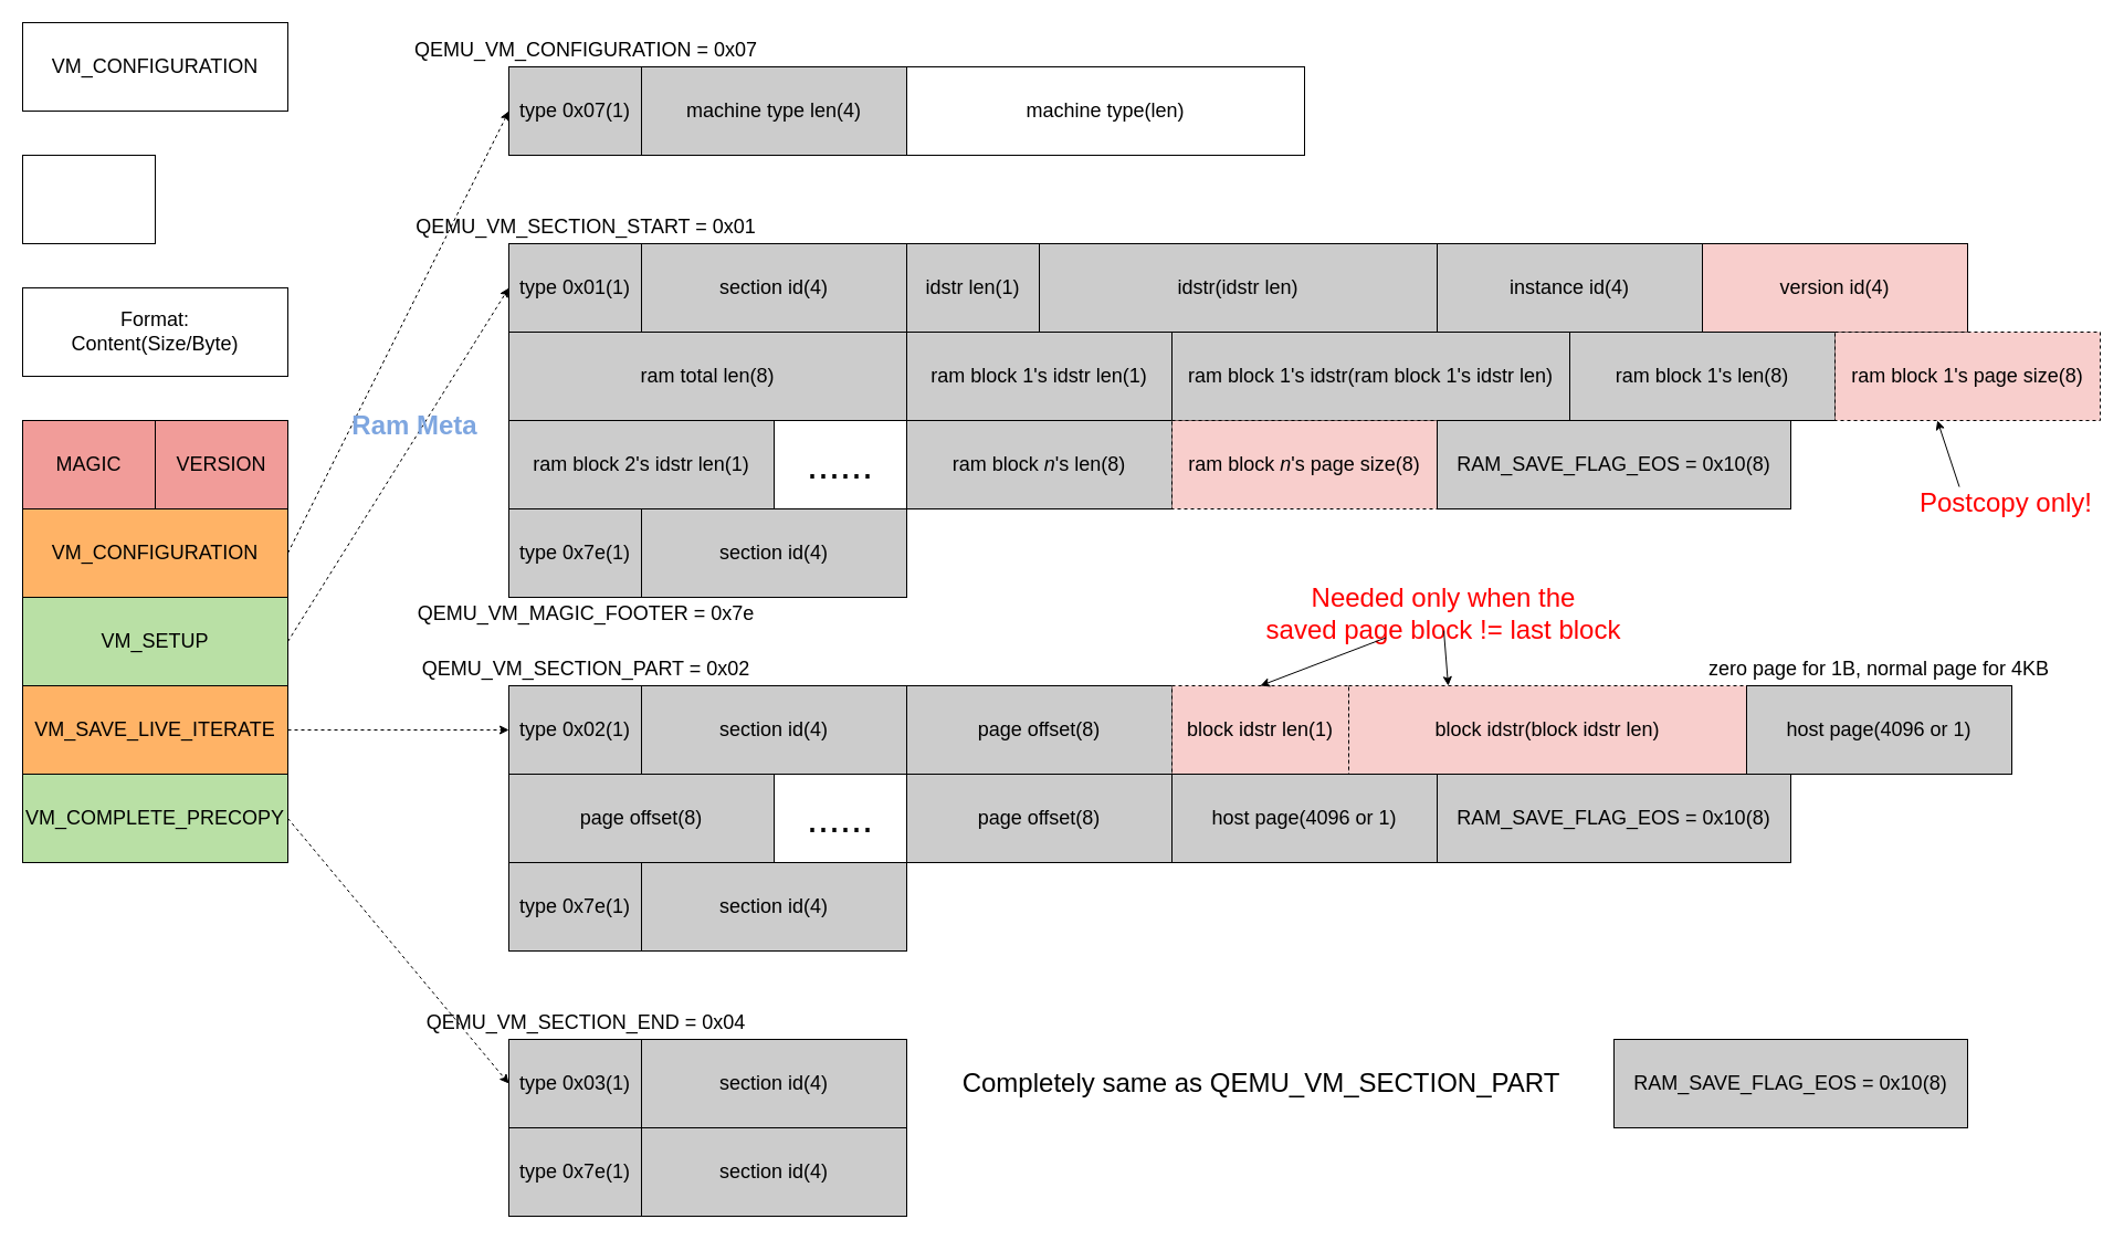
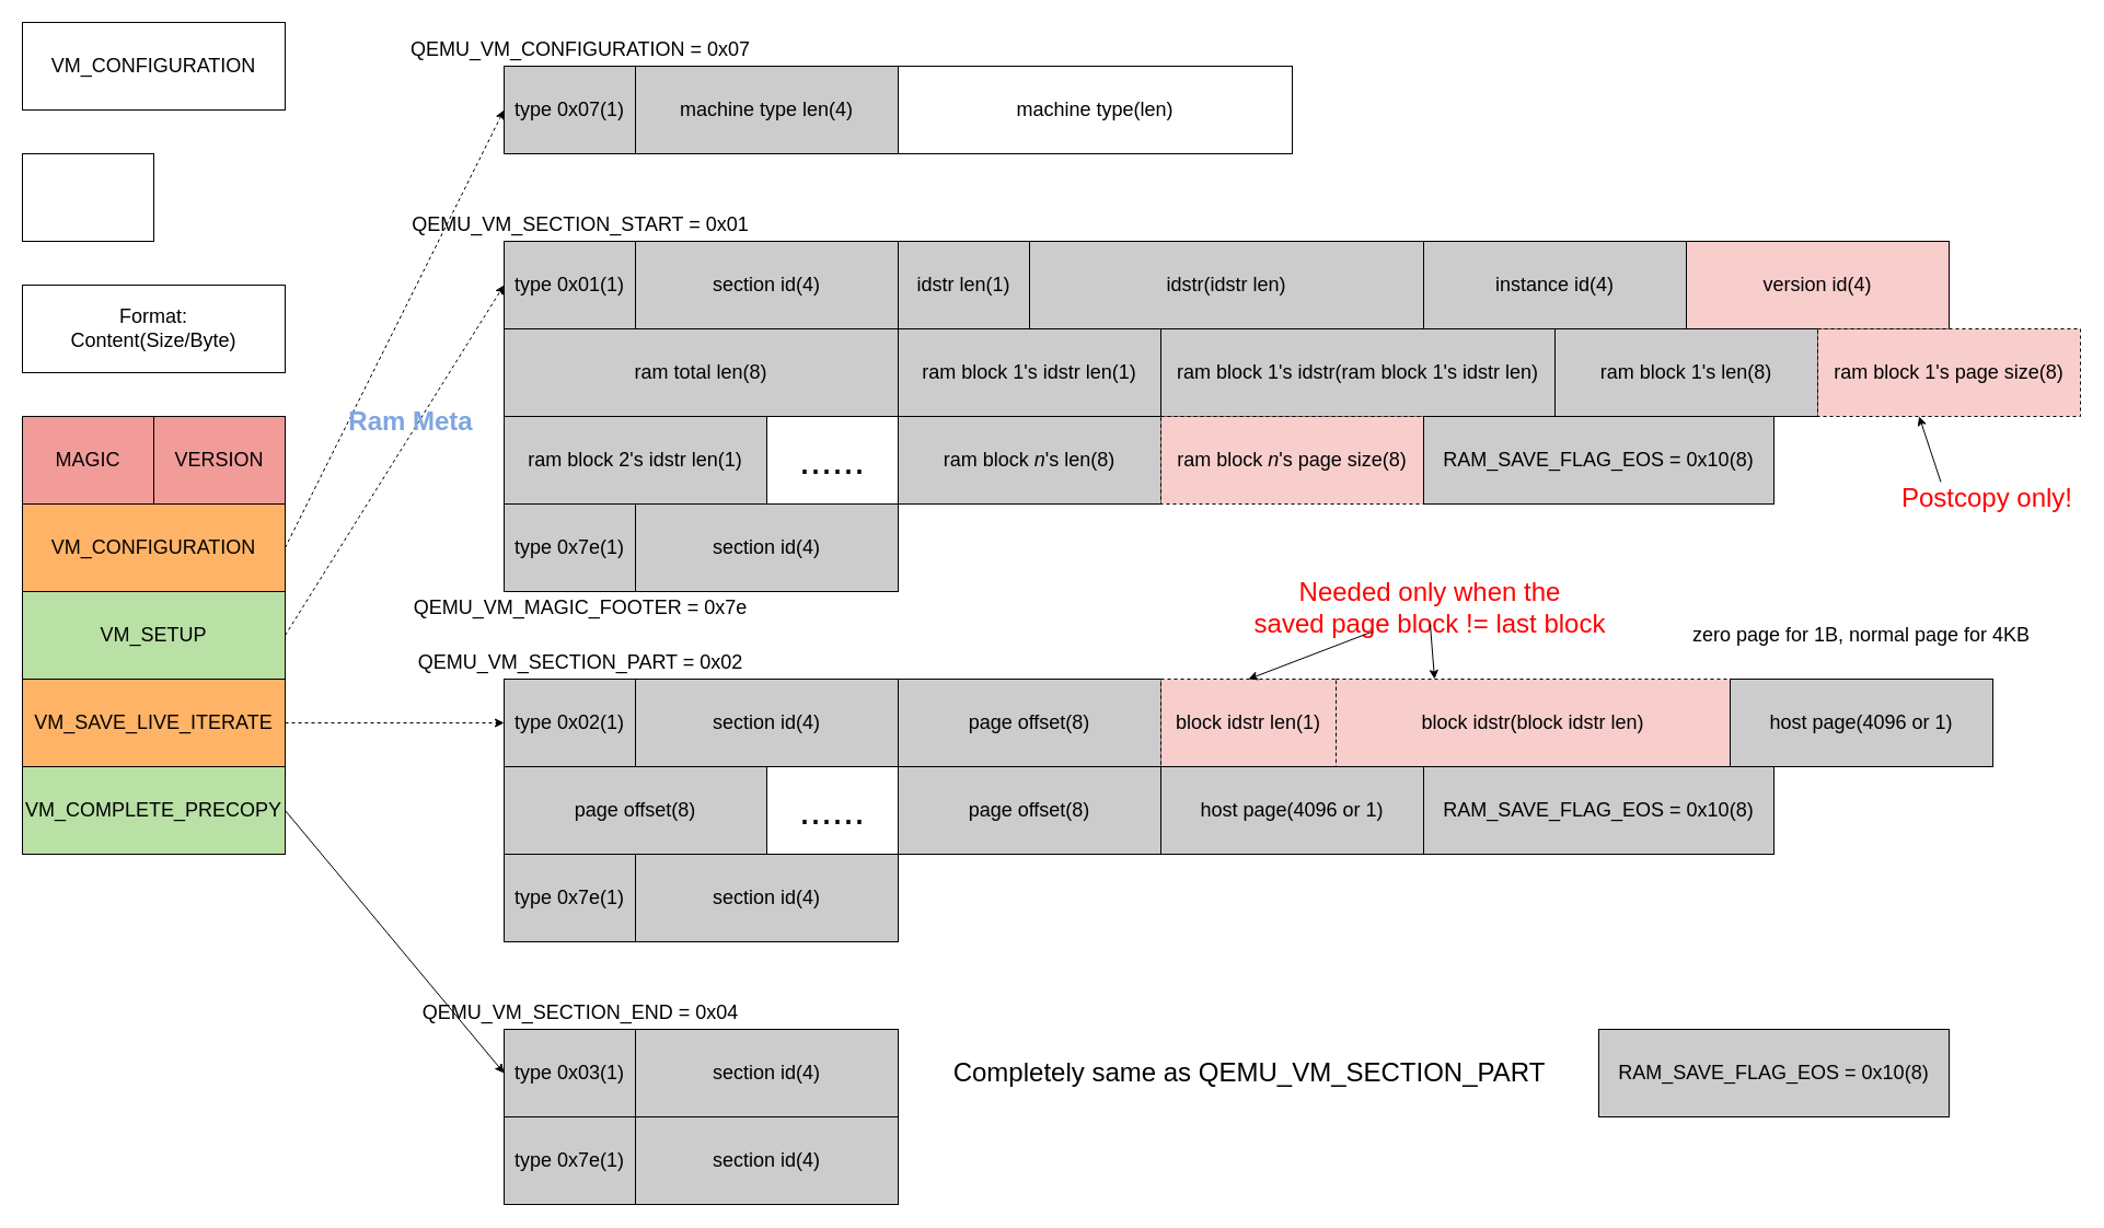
  <mxCell id="0" />
  <mxCell id="1" parent="0" />
  <mxCell id="2" value="&lt;font style=&quot;font-size: 18px;&quot;&gt;MAGIC&lt;/font&gt;" style="rounded=0;whiteSpace=wrap;html=1;fillColor=#F19C99;" parent="1" vertex="1"><mxGeometry x="20" y="380" width="120" height="80" as="geometry" /></mxCell>
  <mxCell id="3" value="&lt;font style=&quot;font-size: 18px;&quot;&gt;VERSION&lt;/font&gt;" style="rounded=0;whiteSpace=wrap;html=1;fillColor=#F19C99;" parent="1" vertex="1"><mxGeometry x="140" y="380" width="120" height="80" as="geometry" /></mxCell>
  <mxCell id="4" value="" style="rounded=0;whiteSpace=wrap;html=1;" parent="1" vertex="1"><mxGeometry x="20" y="140" width="120" height="80" as="geometry" /></mxCell>
  <mxCell id="5" value="&lt;font style=&quot;font-size: 18px;&quot;&gt;VM_CONFIGURATION&lt;/font&gt;" style="rounded=0;whiteSpace=wrap;html=1;fillColor=#FFB366;" parent="1" vertex="1"><mxGeometry x="20" y="460" width="240" height="80" as="geometry" /></mxCell>
  <mxCell id="6" value="&lt;font style=&quot;font-size: 18px;&quot;&gt;VM_CONFIGURATION&lt;/font&gt;" style="rounded=0;whiteSpace=wrap;html=1;" parent="1" vertex="1"><mxGeometry x="20" y="20" width="240" height="80" as="geometry" /></mxCell>
  <mxCell id="7" value="type 0x07(1)" style="rounded=0;whiteSpace=wrap;html=1;fontSize=18;fillColor=#CCCCCC;" parent="1" vertex="1"><mxGeometry x="460" y="60" width="120" height="80" as="geometry" /></mxCell>
  <mxCell id="8" value="QEMU_VM_CONFIGURATION = 0x07" style="text;html=1;strokeColor=none;fillColor=none;align=center;verticalAlign=middle;whiteSpace=wrap;rounded=0;fontSize=18;" parent="1" vertex="1"><mxGeometry x="365" y="30" width="330" height="30" as="geometry" /></mxCell>
  <mxCell id="9" value="machine type len(4)" style="rounded=0;whiteSpace=wrap;html=1;fontSize=18;fillColor=#CCCCCC;" parent="1" vertex="1"><mxGeometry x="580" y="60" width="240" height="80" as="geometry" /></mxCell>
  <mxCell id="10" value="machine type(len)" style="rounded=0;whiteSpace=wrap;html=1;fontSize=18;fillColor=#ffffff;" parent="1" vertex="1"><mxGeometry x="820" y="60" width="360" height="80" as="geometry" /></mxCell>
  <mxCell id="11" value="" style="endArrow=classic;html=1;rounded=0;fontSize=18;entryX=0;entryY=0.5;entryDx=0;entryDy=0;dashed=1;exitX=1;exitY=0.5;exitDx=0;exitDy=0;" parent="1" source="5" target="7" edge="1"><mxGeometry width="50" height="50" relative="1" as="geometry"><mxPoint x="270" y="510" as="sourcePoint" /><mxPoint x="320" y="460" as="targetPoint" /></mxGeometry></mxCell>
  <mxCell id="12" value="&lt;font style=&quot;font-size: 18px;&quot;&gt;Format:&lt;br&gt;Content(Size/Byte)&lt;br&gt;&lt;/font&gt;" style="rounded=0;whiteSpace=wrap;html=1;" parent="1" vertex="1"><mxGeometry x="20" width="240" height="80" as="geometry" y="260" /></mxCell>
  <mxCell id="13" value="&lt;font style=&quot;font-size: 18px;&quot;&gt;VM_SETUP&lt;/font&gt;" style="rounded=0;whiteSpace=wrap;html=1;fillColor=#B9E0A5;" parent="1" vertex="1"><mxGeometry x="20" y="540" width="240" height="80" as="geometry" /></mxCell>
  <mxCell id="14" value="type 0x01(1)" style="rounded=0;whiteSpace=wrap;html=1;fontSize=18;fillColor=#CCCCCC;" parent="1" vertex="1"><mxGeometry x="460" y="220" width="120" height="80" as="geometry" /></mxCell>
  <mxCell id="15" value="QEMU_VM_SECTION_START = 0x01" style="text;html=1;strokeColor=none;fillColor=none;align=center;verticalAlign=middle;whiteSpace=wrap;rounded=0;fontSize=18;" parent="1" vertex="1"><mxGeometry x="360" y="190" width="340" height="30" as="geometry" /></mxCell>
  <mxCell id="16" value="" style="endArrow=classic;html=1;rounded=0;fontSize=18;entryX=0;entryY=0.5;entryDx=0;entryDy=0;dashed=1;exitX=1;exitY=0.5;exitDx=0;exitDy=0;" parent="1" source="13" target="14" edge="1"><mxGeometry width="50" height="50" relative="1" as="geometry"><mxPoint x="270" y="590" as="sourcePoint" /><mxPoint x="480" y="360" as="targetPoint" /></mxGeometry></mxCell>
  <mxCell id="17" value="section id(4)" style="rounded=0;whiteSpace=wrap;html=1;fontSize=18;fillColor=#CCCCCC;" parent="1" vertex="1"><mxGeometry x="580" y="220" width="240" height="80" as="geometry" /></mxCell>
  <mxCell id="18" value="idstr len(1)" style="rounded=0;whiteSpace=wrap;html=1;fontSize=18;fillColor=#CCCCCC;" parent="1" vertex="1"><mxGeometry x="820" y="220" width="120" height="80" as="geometry" /></mxCell>
  <mxCell id="19" value="idstr(idstr len)" style="rounded=0;whiteSpace=wrap;html=1;fontSize=18;fillColor=#CCCCCC;" parent="1" vertex="1"><mxGeometry x="940" y="220" width="360" height="80" as="geometry" /></mxCell>
  <mxCell id="20" value="instance id(4)" style="rounded=0;whiteSpace=wrap;html=1;fontSize=18;fillColor=#CCCCCC;" parent="1" vertex="1"><mxGeometry x="1300" y="220" width="240" height="80" as="geometry" /></mxCell>
  <mxCell id="21" value="version id(4)" style="rounded=0;whiteSpace=wrap;html=1;fontSize=18;fillColor=#f8cecc;" parent="1" vertex="1"><mxGeometry x="1540" y="220" width="240" height="80" as="geometry" /></mxCell>
  <mxCell id="22" value="ram total len(8)" style="rounded=0;whiteSpace=wrap;html=1;fontSize=18;fillColor=#CCCCCC;" parent="1" vertex="1"><mxGeometry x="460" y="300" width="360" height="80" as="geometry" /></mxCell>
  <mxCell id="23" value="&lt;b&gt;&lt;font style=&quot;font-size: 24px;&quot; color=&quot;#7ea6e0&quot;&gt;Ram Meta&lt;/font&gt;&lt;/b&gt;" style="text;html=1;strokeColor=none;fillColor=none;align=center;verticalAlign=middle;whiteSpace=wrap;rounded=0;fontSize=18;" parent="1" vertex="1"><mxGeometry x="310" y="370" width="130" height="30" as="geometry" /></mxCell>
  <mxCell id="24" value="ram block 1's idstr len(1)" style="rounded=0;whiteSpace=wrap;html=1;fontSize=18;fillColor=#CCCCCC;" parent="1" vertex="1"><mxGeometry x="820" y="300" width="240" height="80" as="geometry" /></mxCell>
  <mxCell id="25" value="ram block 1's idstr(ram block 1's idstr len)" style="rounded=0;whiteSpace=wrap;html=1;fontSize=18;fillColor=#CCCCCC;" parent="1" vertex="1"><mxGeometry x="1060" y="300" width="360" height="80" as="geometry" /></mxCell>
  <mxCell id="26" value="ram block 1's len(8)" style="rounded=0;whiteSpace=wrap;html=1;fontSize=18;fillColor=#CCCCCC;" parent="1" vertex="1"><mxGeometry x="1420" y="300" width="240" height="80" as="geometry" /></mxCell>
  <mxCell id="27" value="ram block 1's page size(8)" style="rounded=0;whiteSpace=wrap;html=1;fontSize=18;fillColor=#F8CECC;dashed=1;" parent="1" vertex="1"><mxGeometry x="1660" y="300" width="240" height="80" as="geometry" /></mxCell>
  <mxCell id="28" value="&lt;font color=&quot;#ff0000&quot;&gt;Postcopy only!&lt;/font&gt;" style="text;html=1;strokeColor=none;fillColor=none;align=center;verticalAlign=middle;whiteSpace=wrap;rounded=0;fontSize=24;fontColor=#7EA6E0;" parent="1" vertex="1"><mxGeometry x="1730" y="440" width="170" height="30" as="geometry" /></mxCell>
  <mxCell id="29" value="" style="endArrow=classic;html=1;rounded=0;fontSize=24;fontColor=#FF0000;exitX=0.25;exitY=0;exitDx=0;exitDy=0;entryX=0.386;entryY=1;entryDx=0;entryDy=0;entryPerimeter=0;" parent="1" source="28" target="27" edge="1"><mxGeometry width="50" height="50" relative="1" as="geometry"><mxPoint x="1740" y="430" as="sourcePoint" /><mxPoint x="1840" y="300" as="targetPoint" /></mxGeometry></mxCell>
  <mxCell id="30" value="ram block 2's idstr len(1)" style="rounded=0;whiteSpace=wrap;html=1;fontSize=18;fillColor=#CCCCCC;" parent="1" vertex="1"><mxGeometry x="460" y="380" width="240" height="80" as="geometry" /></mxCell>
  <mxCell id="31" value="&lt;font style=&quot;font-size: 36px;&quot; color=&quot;#000000&quot;&gt;......&lt;/font&gt;" style="text;html=1;strokeColor=none;fillColor=none;align=center;verticalAlign=middle;whiteSpace=wrap;rounded=0;fontSize=24;fontColor=#FF0000;" parent="1" vertex="1"><mxGeometry x="730" y="405" width="60" height="30" as="geometry" /></mxCell>
  <mxCell id="32" value="ram block &lt;i&gt;n&lt;/i&gt;'s len(8)" style="rounded=0;whiteSpace=wrap;html=1;fontSize=18;fillColor=#CCCCCC;" parent="1" vertex="1"><mxGeometry x="820" y="380" width="240" height="80" as="geometry" /></mxCell>
  <mxCell id="33" value="ram block &lt;i&gt;n&lt;/i&gt;'s page size(8)" style="rounded=0;whiteSpace=wrap;html=1;fontSize=18;fillColor=#F8CECC;dashed=1;" parent="1" vertex="1"><mxGeometry x="1060" y="380" width="240" height="80" as="geometry" /></mxCell>
  <mxCell id="34" value="RAM_SAVE_FLAG_EOS = 0x10(8)" style="rounded=0;whiteSpace=wrap;html=1;fontSize=18;fillColor=#CCCCCC;" parent="1" vertex="1"><mxGeometry x="1300" y="380" width="320" height="80" as="geometry" /></mxCell>
  <mxCell id="35" value="type 0x7e(1)" style="rounded=0;whiteSpace=wrap;html=1;fontSize=18;fillColor=#CCCCCC;" parent="1" vertex="1"><mxGeometry x="460" y="460" width="120" height="80" as="geometry" /></mxCell>
  <mxCell id="36" value="QEMU_VM_MAGIC_FOOTER = 0x7e" style="text;html=1;strokeColor=none;fillColor=none;align=center;verticalAlign=middle;whiteSpace=wrap;rounded=0;fontSize=18;" parent="1" vertex="1"><mxGeometry x="360" y="540" width="340" height="30" as="geometry" /></mxCell>
  <mxCell id="37" value="section id(4)" style="rounded=0;whiteSpace=wrap;html=1;fontSize=18;fillColor=#CCCCCC;" parent="1" vertex="1"><mxGeometry x="580" y="460" width="240" height="80" as="geometry" /></mxCell>
  <mxCell id="38" value="&lt;font style=&quot;font-size: 18px;&quot;&gt;VM_SAVE_LIVE_ITERATE&lt;/font&gt;" style="rounded=0;whiteSpace=wrap;html=1;fillColor=#FFB366;" parent="1" vertex="1"><mxGeometry x="20" y="620" width="240" height="80" as="geometry" /></mxCell>
  <mxCell id="39" value="type 0x02(1)" style="rounded=0;whiteSpace=wrap;html=1;fontSize=18;fillColor=#CCCCCC;" parent="1" vertex="1"><mxGeometry x="460" y="620" width="120" height="80" as="geometry" /></mxCell>
  <mxCell id="40" value="QEMU_VM_SECTION_PART = 0x02" style="text;html=1;strokeColor=none;fillColor=none;align=center;verticalAlign=middle;whiteSpace=wrap;rounded=0;fontSize=18;" parent="1" vertex="1"><mxGeometry x="360" y="590" width="340" height="30" as="geometry" /></mxCell>
  <mxCell id="41" value="" style="endArrow=classic;html=1;rounded=0;fontSize=18;entryX=0;entryY=0.5;entryDx=0;entryDy=0;dashed=1;exitX=1;exitY=0.5;exitDx=0;exitDy=0;" parent="1" source="38" target="39" edge="1"><mxGeometry width="50" height="50" relative="1" as="geometry"><mxPoint x="270" y="590" as="sourcePoint" /><mxPoint x="470" y="270" as="targetPoint" /></mxGeometry></mxCell>
  <mxCell id="42" value="section id(4)" style="rounded=0;whiteSpace=wrap;html=1;fontSize=18;fillColor=#CCCCCC;" parent="1" vertex="1"><mxGeometry x="580" y="620" width="240" height="80" as="geometry" /></mxCell>
  <mxCell id="43" value="page offset(8)" style="rounded=0;whiteSpace=wrap;html=1;fontSize=18;fillColor=#CCCCCC;" vertex="1" parent="1"><mxGeometry x="820" y="620" width="240" height="80" as="geometry" /></mxCell>
  <mxCell id="44" value="block idstr len(1)" style="rounded=0;whiteSpace=wrap;html=1;fontSize=18;fillColor=#F8CECC;dashed=1;" vertex="1" parent="1"><mxGeometry x="1060" y="620" width="160" height="80" as="geometry" /></mxCell>
  <mxCell id="45" value="block idstr(block idstr len)" style="rounded=0;whiteSpace=wrap;html=1;fontSize=18;fillColor=#F8CECC;dashed=1;" vertex="1" parent="1"><mxGeometry x="1220" y="620" width="360" height="80" as="geometry" /></mxCell>
  <mxCell id="46" value="&lt;font color=&quot;#ff0000&quot;&gt;Needed only when the &lt;br&gt;saved page block != last block&lt;/font&gt;" style="text;html=1;strokeColor=none;fillColor=none;align=center;verticalAlign=middle;whiteSpace=wrap;rounded=0;fontSize=24;fontColor=#7EA6E0;" vertex="1" parent="1"><mxGeometry x="1141" y="540" width="330" height="30" as="geometry" /></mxCell>
  <mxCell id="47" value="" style="endArrow=classic;html=1;rounded=0;fontSize=24;fontColor=#FF0000;exitX=0.341;exitY=1.219;exitDx=0;exitDy=0;entryX=0.5;entryY=0;entryDx=0;entryDy=0;exitPerimeter=0;" edge="1" parent="1" source="46" target="44"><mxGeometry width="50" height="50" relative="1" as="geometry"><mxPoint x="1782.5" y="450" as="sourcePoint" /><mxPoint x="1762.64" y="390" as="targetPoint" /></mxGeometry></mxCell>
  <mxCell id="48" value="" style="endArrow=classic;html=1;rounded=0;fontSize=24;fontColor=#FF0000;exitX=0.5;exitY=1;exitDx=0;exitDy=0;entryX=0.25;entryY=0;entryDx=0;entryDy=0;" edge="1" parent="1" source="46" target="45"><mxGeometry width="50" height="50" relative="1" as="geometry"><mxPoint x="1379.86" y="580" as="sourcePoint" /><mxPoint x="1360" y="520" as="targetPoint" /></mxGeometry></mxCell>
  <mxCell id="49" value="host page(4096 or 1)" style="rounded=0;whiteSpace=wrap;html=1;fontSize=18;fillColor=#CCCCCC;" vertex="1" parent="1"><mxGeometry x="1580" y="620" width="240" height="80" as="geometry" /></mxCell>
- <mxCell id="50" value="zero page for 1B, normal page for 4KB" style="text;html=1;strokeColor=none;fillColor=none;align=center;verticalAlign=middle;whiteSpace=wrap;rounded=0;fontSize=18;" vertex="1" parent="1"><mxGeometry x="1530" y="590" width="340" height="30" as="geometry" /></mxCell>
+ <mxCell id="50" value="zero page for 1B, normal page for 4KB" style="text;html=1;strokeColor=none;fillColor=none;align=center;verticalAlign=middle;whiteSpace=wrap;rounded=0;fontSize=18;" vertex="1" parent="1"><mxGeometry x="1530" y="565" width="340" height="30" as="geometry" /></mxCell>
  <mxCell id="51" value="page offset(8)" style="rounded=0;whiteSpace=wrap;html=1;fontSize=18;fillColor=#CCCCCC;" vertex="1" parent="1"><mxGeometry x="460" y="700" width="240" height="80" as="geometry" /></mxCell>
  <mxCell id="52" value="&lt;font style=&quot;font-size: 36px;&quot; color=&quot;#000000&quot;&gt;......&lt;/font&gt;" style="text;html=1;strokeColor=none;fillColor=none;align=center;verticalAlign=middle;whiteSpace=wrap;rounded=0;fontSize=24;fontColor=#FF0000;" vertex="1" parent="1"><mxGeometry x="730" y="725" width="60" height="30" as="geometry" /></mxCell>
  <mxCell id="53" value="page offset(8)" style="rounded=0;whiteSpace=wrap;html=1;fontSize=18;fillColor=#CCCCCC;" vertex="1" parent="1"><mxGeometry x="820" y="700" width="240" height="80" as="geometry" /></mxCell>
  <mxCell id="54" value="host page(4096 or 1)" style="rounded=0;whiteSpace=wrap;html=1;fontSize=18;fillColor=#CCCCCC;" vertex="1" parent="1"><mxGeometry x="1060" y="700" width="240" height="80" as="geometry" /></mxCell>
  <mxCell id="55" value="RAM_SAVE_FLAG_EOS = 0x10(8)" style="rounded=0;whiteSpace=wrap;html=1;fontSize=18;fillColor=#CCCCCC;" vertex="1" parent="1"><mxGeometry x="1300" y="700" width="320" height="80" as="geometry" /></mxCell>
  <mxCell id="56" value="type 0x7e(1)" style="rounded=0;whiteSpace=wrap;html=1;fontSize=18;fillColor=#CCCCCC;" vertex="1" parent="1"><mxGeometry x="460" y="780" width="120" height="80" as="geometry" /></mxCell>
  <mxCell id="57" value="section id(4)" style="rounded=0;whiteSpace=wrap;html=1;fontSize=18;fillColor=#CCCCCC;" vertex="1" parent="1"><mxGeometry x="580" y="780" width="240" height="80" as="geometry" /></mxCell>
  <mxCell id="58" value="&lt;font style=&quot;font-size: 18px;&quot;&gt;VM_COMPLETE_PRECOPY&lt;/font&gt;" style="rounded=0;whiteSpace=wrap;html=1;fillColor=#B9E0A5;" vertex="1" parent="1"><mxGeometry x="20" y="700" width="240" height="80" as="geometry" /></mxCell>
  <mxCell id="59" value="type 0x03(1)" style="rounded=0;whiteSpace=wrap;html=1;fontSize=18;fillColor=#CCCCCC;" vertex="1" parent="1"><mxGeometry x="460" y="940" width="120" height="80" as="geometry" /></mxCell>
  <mxCell id="60" value="section id(4)" style="rounded=0;whiteSpace=wrap;html=1;fontSize=18;fillColor=#CCCCCC;" vertex="1" parent="1"><mxGeometry x="580" y="940" width="240" height="80" as="geometry" /></mxCell>
  <mxCell id="61" value="QEMU_VM_SECTION_END = 0x04" style="text;html=1;strokeColor=none;fillColor=none;align=center;verticalAlign=middle;whiteSpace=wrap;rounded=0;fontSize=18;" vertex="1" parent="1"><mxGeometry x="360" y="910" width="340" height="30" as="geometry" /></mxCell>
- <mxCell id="62" value="" style="endArrow=classic;html=1;rounded=0;fontSize=18;entryX=0;entryY=0.5;entryDx=0;entryDy=0;dashed=1;exitX=1;exitY=0.5;exitDx=0;exitDy=0;" edge="1" parent="1" source="58" target="59"><mxGeometry width="50" height="50" relative="1" as="geometry"><mxPoint x="270" y="670" as="sourcePoint" /><mxPoint x="470" y="670" as="targetPoint" /></mxGeometry></mxCell>
+ <mxCell id="62" value="" style="endArrow=classic;html=1;rounded=0;fontSize=18;entryX=0;entryY=0.5;entryDx=0;entryDy=0;dashed=0;exitX=1;exitY=0.5;exitDx=0;exitDy=0;" edge="1" parent="1" source="58" target="59"><mxGeometry width="50" height="50" relative="1" as="geometry"><mxPoint x="270" y="670" as="sourcePoint" /><mxPoint x="470" y="670" as="targetPoint" /></mxGeometry></mxCell>
  <mxCell id="63" value="&lt;font style=&quot;font-size: 24px;&quot;&gt;&lt;font style=&quot;&quot;&gt;Completely same as&amp;nbsp;&lt;/font&gt;QEMU_VM_SECTION_PART&lt;/font&gt;" style="text;html=1;strokeColor=none;fillColor=none;align=center;verticalAlign=middle;whiteSpace=wrap;rounded=0;dashed=1;" vertex="1" parent="1"><mxGeometry x="861" y="965" width="560" height="30" as="geometry" /></mxCell>
  <mxCell id="64" value="type 0x7e(1)" style="rounded=0;whiteSpace=wrap;html=1;fontSize=18;fillColor=#CCCCCC;" vertex="1" parent="1"><mxGeometry x="460" y="1020" width="120" height="80" as="geometry" /></mxCell>
  <mxCell id="65" value="section id(4)" style="rounded=0;whiteSpace=wrap;html=1;fontSize=18;fillColor=#CCCCCC;" vertex="1" parent="1"><mxGeometry x="580" y="1020" width="240" height="80" as="geometry" /></mxCell>
  <mxCell id="66" value="RAM_SAVE_FLAG_EOS = 0x10(8)" style="rounded=0;whiteSpace=wrap;html=1;fontSize=18;fillColor=#CCCCCC;" vertex="1" parent="1"><mxGeometry x="1460" y="940" width="320" height="80" as="geometry" /></mxCell>
